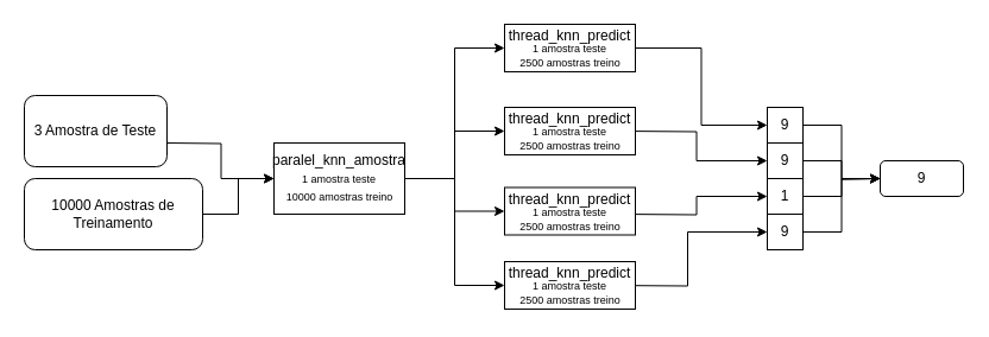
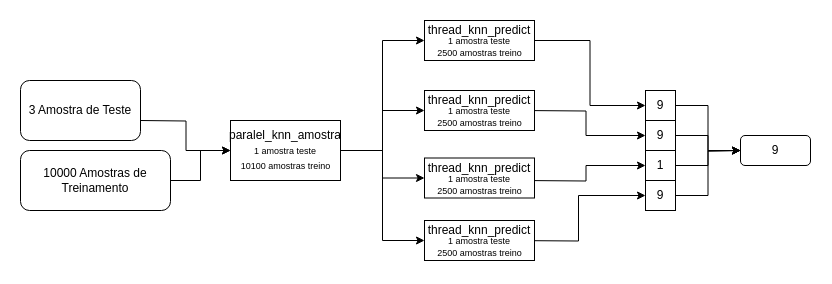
  <mxCell id="0" />
  <mxCell id="1" parent="0" />
  <mxCell id="2" style="edgeStyle=orthogonalEdgeStyle;rounded=0;orthogonalLoop=1;jettySize=auto;html=1;entryX=0;entryY=0.5;entryDx=0;entryDy=0;" parent="1" source="6" target="8" edge="1"><mxGeometry relative="1" as="geometry" /></mxCell>
  <mxCell id="3" style="edgeStyle=orthogonalEdgeStyle;rounded=0;orthogonalLoop=1;jettySize=auto;html=1;entryX=0;entryY=0.5;entryDx=0;entryDy=0;" edge="1" parent="1" source="6" target="31"><mxGeometry relative="1" as="geometry" /></mxCell>
  <mxCell id="4" style="edgeStyle=orthogonalEdgeStyle;rounded=0;orthogonalLoop=1;jettySize=auto;html=1;entryX=0;entryY=0.5;entryDx=0;entryDy=0;" edge="1" parent="1" source="6" target="35"><mxGeometry relative="1" as="geometry" /></mxCell>
  <mxCell id="5" style="edgeStyle=orthogonalEdgeStyle;rounded=0;orthogonalLoop=1;jettySize=auto;html=1;entryX=0;entryY=0.5;entryDx=0;entryDy=0;" edge="1" parent="1" source="6" target="39"><mxGeometry relative="1" as="geometry" /></mxCell>
  <mxCell id="6" value="" style="rounded=0;whiteSpace=wrap;html=1;" parent="1" vertex="1"><mxGeometry x="230" y="120" width="110" height="60" as="geometry" /></mxCell>
  <mxCell id="7" style="edgeStyle=orthogonalEdgeStyle;rounded=0;orthogonalLoop=1;jettySize=auto;html=1;entryX=0;entryY=0.5;entryDx=0;entryDy=0;" parent="1" source="8" target="16" edge="1"><mxGeometry relative="1" as="geometry"><mxPoint x="686.2" y="39.84" as="targetPoint" /></mxGeometry></mxCell>
  <mxCell id="8" value="" style="rounded=0;whiteSpace=wrap;html=1;" parent="1" vertex="1"><mxGeometry x="424" y="20" width="110" height="40" as="geometry" /></mxCell>
  <mxCell id="9" style="edgeStyle=orthogonalEdgeStyle;rounded=0;orthogonalLoop=1;jettySize=auto;html=1;entryX=0;entryY=0.5;entryDx=0;entryDy=0;" parent="1" target="18" edge="1"><mxGeometry relative="1" as="geometry"><mxPoint x="525" y="110.029" as="sourcePoint" /></mxGeometry></mxCell>
  <mxCell id="10" style="edgeStyle=orthogonalEdgeStyle;rounded=0;orthogonalLoop=1;jettySize=auto;html=1;entryX=0;entryY=0.5;entryDx=0;entryDy=0;" parent="1" target="22" edge="1"><mxGeometry relative="1" as="geometry"><mxPoint x="510" y="240.029" as="sourcePoint" /></mxGeometry></mxCell>
  <mxCell id="11" style="edgeStyle=orthogonalEdgeStyle;rounded=0;orthogonalLoop=1;jettySize=auto;html=1;entryX=0;entryY=0.5;entryDx=0;entryDy=0;" parent="1" target="20" edge="1"><mxGeometry relative="1" as="geometry"><mxPoint x="525" y="180.029" as="sourcePoint" /></mxGeometry></mxCell>
  <mxCell id="12" style="edgeStyle=orthogonalEdgeStyle;rounded=0;orthogonalLoop=1;jettySize=auto;html=1;entryX=0;entryY=0.5;entryDx=0;entryDy=0;" parent="1" target="6" edge="1"><mxGeometry relative="1" as="geometry"><mxPoint x="140" y="120" as="sourcePoint" /></mxGeometry></mxCell>
  <mxCell id="13" style="edgeStyle=orthogonalEdgeStyle;rounded=0;orthogonalLoop=1;jettySize=auto;html=1;entryX=0;entryY=0.5;entryDx=0;entryDy=0;" parent="1" source="14" target="6" edge="1"><mxGeometry relative="1" as="geometry" /></mxCell>
  <mxCell id="14" value="10000 Amostras de Treinamento" style="rounded=1;whiteSpace=wrap;html=1;" parent="1" vertex="1"><mxGeometry x="20" y="150" width="150" height="60" as="geometry" /></mxCell>
  <mxCell id="15" style="edgeStyle=orthogonalEdgeStyle;rounded=0;orthogonalLoop=1;jettySize=auto;html=1;entryX=0;entryY=0.5;entryDx=0;entryDy=0;" parent="1" source="16" target="23" edge="1"><mxGeometry relative="1" as="geometry" /></mxCell>
  <mxCell id="16" value="9" style="rounded=0;whiteSpace=wrap;html=1;" parent="1" vertex="1"><mxGeometry x="645" y="90" width="30" height="30" as="geometry" /></mxCell>
  <mxCell id="17" style="edgeStyle=orthogonalEdgeStyle;rounded=0;orthogonalLoop=1;jettySize=auto;html=1;" parent="1" source="18" edge="1"><mxGeometry relative="1" as="geometry"><mxPoint x="740" y="150" as="targetPoint" /></mxGeometry></mxCell>
  <mxCell id="18" value="9" style="rounded=0;whiteSpace=wrap;html=1;" parent="1" vertex="1"><mxGeometry x="645" y="120" width="30" height="30" as="geometry" /></mxCell>
  <mxCell id="19" style="edgeStyle=orthogonalEdgeStyle;rounded=0;orthogonalLoop=1;jettySize=auto;html=1;" parent="1" source="20" edge="1"><mxGeometry relative="1" as="geometry"><mxPoint x="740" y="150" as="targetPoint" /></mxGeometry></mxCell>
  <mxCell id="20" value="1" style="rounded=0;whiteSpace=wrap;html=1;" parent="1" vertex="1"><mxGeometry x="645" y="150" width="30" height="30" as="geometry" /></mxCell>
  <mxCell id="21" style="edgeStyle=orthogonalEdgeStyle;rounded=0;orthogonalLoop=1;jettySize=auto;html=1;entryX=0;entryY=0.5;entryDx=0;entryDy=0;" parent="1" source="22" target="23" edge="1"><mxGeometry relative="1" as="geometry" /></mxCell>
  <mxCell id="22" value="9" style="rounded=0;whiteSpace=wrap;html=1;" parent="1" vertex="1"><mxGeometry x="645" y="180" width="30" height="30" as="geometry" /></mxCell>
  <mxCell id="23" value="9" style="rounded=1;whiteSpace=wrap;html=1;" parent="1" vertex="1"><mxGeometry x="740" y="135" width="70" height="30" as="geometry" /></mxCell>
  <mxCell id="24" value="&lt;font style=&quot;font-size: 9px&quot;&gt;1 amostra teste&lt;br&gt;&lt;/font&gt;" style="text;html=1;strokeColor=none;fillColor=none;align=center;verticalAlign=middle;whiteSpace=wrap;rounded=0;" parent="1" vertex="1"><mxGeometry x="245" y="140" width="80" height="20" as="geometry" /></mxCell>
  <mxCell id="25" value="3 Amostra de Teste" style="rounded=1;whiteSpace=wrap;html=1;" vertex="1" parent="1"><mxGeometry x="20" y="80" width="120" height="60" as="geometry" /></mxCell>
  <mxCell id="26" value="paralel_knn_amostra" style="text;html=1;strokeColor=none;fillColor=none;align=center;verticalAlign=middle;whiteSpace=wrap;rounded=0;" vertex="1" parent="1"><mxGeometry x="265" y="125" width="40" height="20" as="geometry" /></mxCell>
- <mxCell id="27" value="&lt;font style=&quot;font-size: 9px&quot;&gt;10000 amostras treino&lt;br&gt;&lt;/font&gt;" style="text;html=1;strokeColor=none;fillColor=none;align=center;verticalAlign=middle;whiteSpace=wrap;rounded=0;" vertex="1" parent="1"><mxGeometry x="237.5" y="155" width="95" height="20" as="geometry" /></mxCell>
+ <mxCell id="27" value="&lt;font style=&quot;font-size: 9px&quot;&gt;10100 amostras treino&lt;br&gt;&lt;/font&gt;" style="text;html=1;strokeColor=none;fillColor=none;align=center;verticalAlign=middle;whiteSpace=wrap;rounded=0;" vertex="1" parent="1"><mxGeometry x="237.5" y="155" width="95" height="20" as="geometry" /></mxCell>
  <mxCell id="28" value="thread_knn_predict" style="text;html=1;strokeColor=none;fillColor=none;align=center;verticalAlign=middle;whiteSpace=wrap;rounded=0;" vertex="1" parent="1"><mxGeometry x="459" y="20" width="40" height="20" as="geometry" /></mxCell>
  <mxCell id="29" value="&lt;font style=&quot;font-size: 9px&quot;&gt;1 amostra teste&lt;br&gt;&lt;/font&gt;" style="text;html=1;strokeColor=none;fillColor=none;align=center;verticalAlign=middle;whiteSpace=wrap;rounded=0;" vertex="1" parent="1"><mxGeometry x="439" y="30" width="80" height="20" as="geometry" /></mxCell>
  <mxCell id="30" value="&lt;font style=&quot;font-size: 9px&quot;&gt;2500 amostras treino&lt;br&gt;&lt;/font&gt;" style="text;html=1;strokeColor=none;fillColor=none;align=center;verticalAlign=middle;whiteSpace=wrap;rounded=0;" vertex="1" parent="1"><mxGeometry x="431.5" y="42" width="95" height="20" as="geometry" /></mxCell>
  <mxCell id="31" value="" style="rounded=0;whiteSpace=wrap;html=1;" vertex="1" parent="1"><mxGeometry x="424" y="90" width="110" height="40" as="geometry" /></mxCell>
  <mxCell id="32" value="thread_knn_predict" style="text;html=1;strokeColor=none;fillColor=none;align=center;verticalAlign=middle;whiteSpace=wrap;rounded=0;" vertex="1" parent="1"><mxGeometry x="459" y="90" width="40" height="20" as="geometry" /></mxCell>
  <mxCell id="33" value="&lt;font style=&quot;font-size: 9px&quot;&gt;1 amostra teste&lt;br&gt;&lt;/font&gt;" style="text;html=1;strokeColor=none;fillColor=none;align=center;verticalAlign=middle;whiteSpace=wrap;rounded=0;" vertex="1" parent="1"><mxGeometry x="439" y="100" width="80" height="20" as="geometry" /></mxCell>
  <mxCell id="34" value="&lt;font style=&quot;font-size: 9px&quot;&gt;2500 amostras treino&lt;br&gt;&lt;/font&gt;" style="text;html=1;strokeColor=none;fillColor=none;align=center;verticalAlign=middle;whiteSpace=wrap;rounded=0;" vertex="1" parent="1"><mxGeometry x="431.5" y="112" width="95" height="20" as="geometry" /></mxCell>
  <mxCell id="35" value="" style="rounded=0;whiteSpace=wrap;html=1;" vertex="1" parent="1"><mxGeometry x="424" y="157.5" width="110" height="40" as="geometry" /></mxCell>
  <mxCell id="36" value="thread_knn_predict" style="text;html=1;strokeColor=none;fillColor=none;align=center;verticalAlign=middle;whiteSpace=wrap;rounded=0;" vertex="1" parent="1"><mxGeometry x="459" y="157.5" width="40" height="20" as="geometry" /></mxCell>
  <mxCell id="37" value="&lt;font style=&quot;font-size: 9px&quot;&gt;1 amostra teste&lt;br&gt;&lt;/font&gt;" style="text;html=1;strokeColor=none;fillColor=none;align=center;verticalAlign=middle;whiteSpace=wrap;rounded=0;" vertex="1" parent="1"><mxGeometry x="439" y="167.5" width="80" height="20" as="geometry" /></mxCell>
  <mxCell id="38" value="&lt;font style=&quot;font-size: 9px&quot;&gt;2500 amostras treino&lt;br&gt;&lt;/font&gt;" style="text;html=1;strokeColor=none;fillColor=none;align=center;verticalAlign=middle;whiteSpace=wrap;rounded=0;" vertex="1" parent="1"><mxGeometry x="431.5" y="179.5" width="95" height="20" as="geometry" /></mxCell>
  <mxCell id="39" value="" style="rounded=0;whiteSpace=wrap;html=1;" vertex="1" parent="1"><mxGeometry x="424" y="220" width="110" height="40" as="geometry" /></mxCell>
  <mxCell id="40" value="thread_knn_predict" style="text;html=1;strokeColor=none;fillColor=none;align=center;verticalAlign=middle;whiteSpace=wrap;rounded=0;" vertex="1" parent="1"><mxGeometry x="459" y="220" width="40" height="20" as="geometry" /></mxCell>
  <mxCell id="41" value="&lt;font style=&quot;font-size: 9px&quot;&gt;1 amostra teste&lt;br&gt;&lt;/font&gt;" style="text;html=1;strokeColor=none;fillColor=none;align=center;verticalAlign=middle;whiteSpace=wrap;rounded=0;" vertex="1" parent="1"><mxGeometry x="439" y="230" width="80" height="20" as="geometry" /></mxCell>
  <mxCell id="42" value="&lt;font style=&quot;font-size: 9px&quot;&gt;2500 amostras treino&lt;br&gt;&lt;/font&gt;" style="text;html=1;strokeColor=none;fillColor=none;align=center;verticalAlign=middle;whiteSpace=wrap;rounded=0;" vertex="1" parent="1"><mxGeometry x="431.5" y="242" width="95" height="20" as="geometry" /></mxCell>
